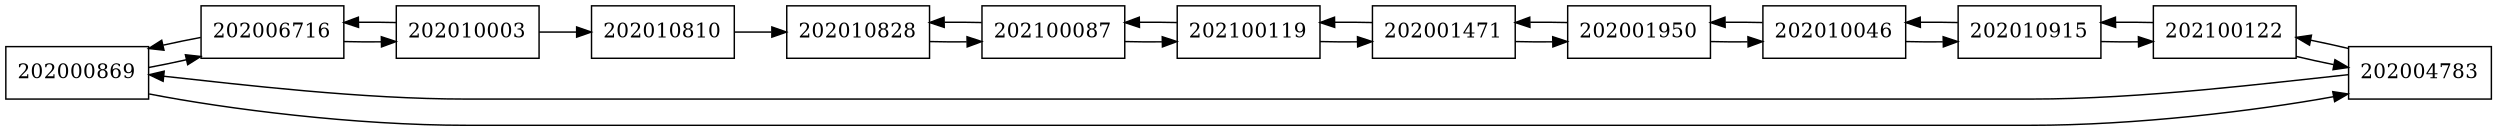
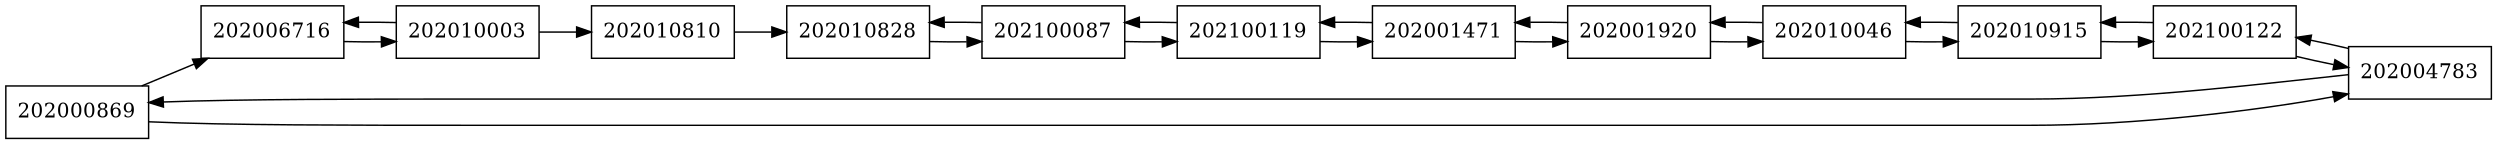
  digraph {
    rankdir=LR
    node [shape=box]
    n1 [label=202000869]
    n2 [label=202006716]
    n3 [label=202004783]
    n4 [label=202010003]
    n5 [label=202100122]
    n6 [label=202010810]
    n7 [label=202010828]
    n8 [label=202100087]
    n9 [label=202100119]
    n10 [label=202001471]
-   n11 [label=202001950]
+   n11 [label=202001920]
    n12 [label=202010046]
    n13 [label=202010915]
    n1 -> n2
    n1 -> n3
-   n2 -> n1
    n2 -> n4
    n3 -> n1
    n3 -> n5
    n4 -> n2
    n4 -> n6
    n5 -> n3
    n5 -> n13
    n6 -> n7
    n7 -> n8
    n8 -> n7
    n8 -> n9
    n9 -> n8
    n9 -> n10
    n10 -> n9
    n10 -> n11
    n11 -> n10
    n11 -> n12
    n12 -> n11
    n12 -> n13
    n13 -> n5
    n13 -> n12
  }
